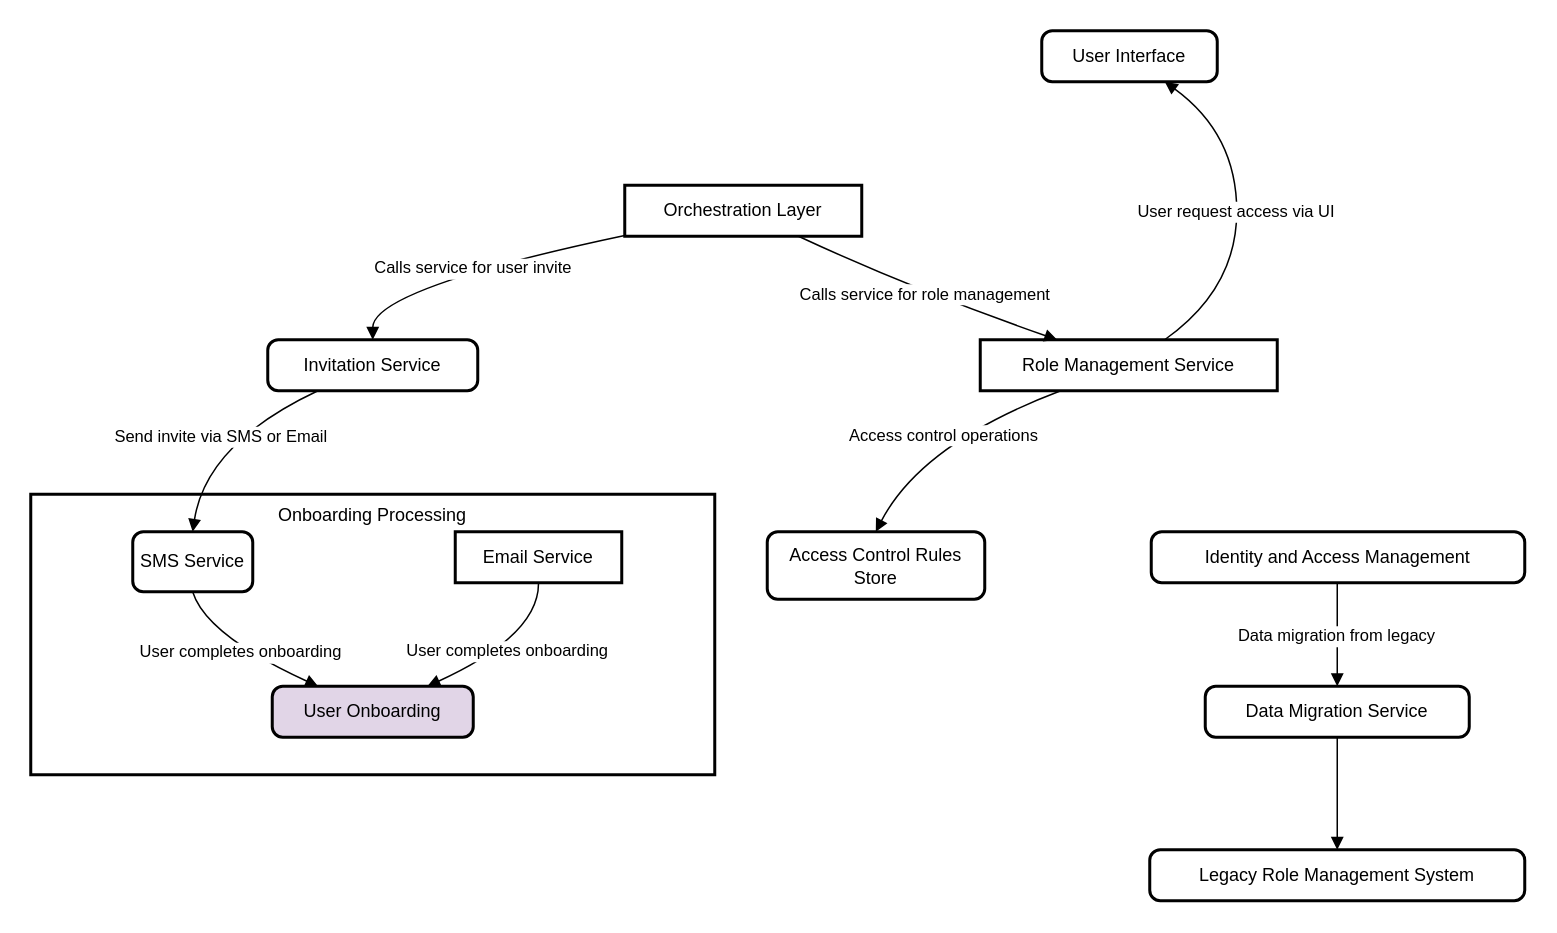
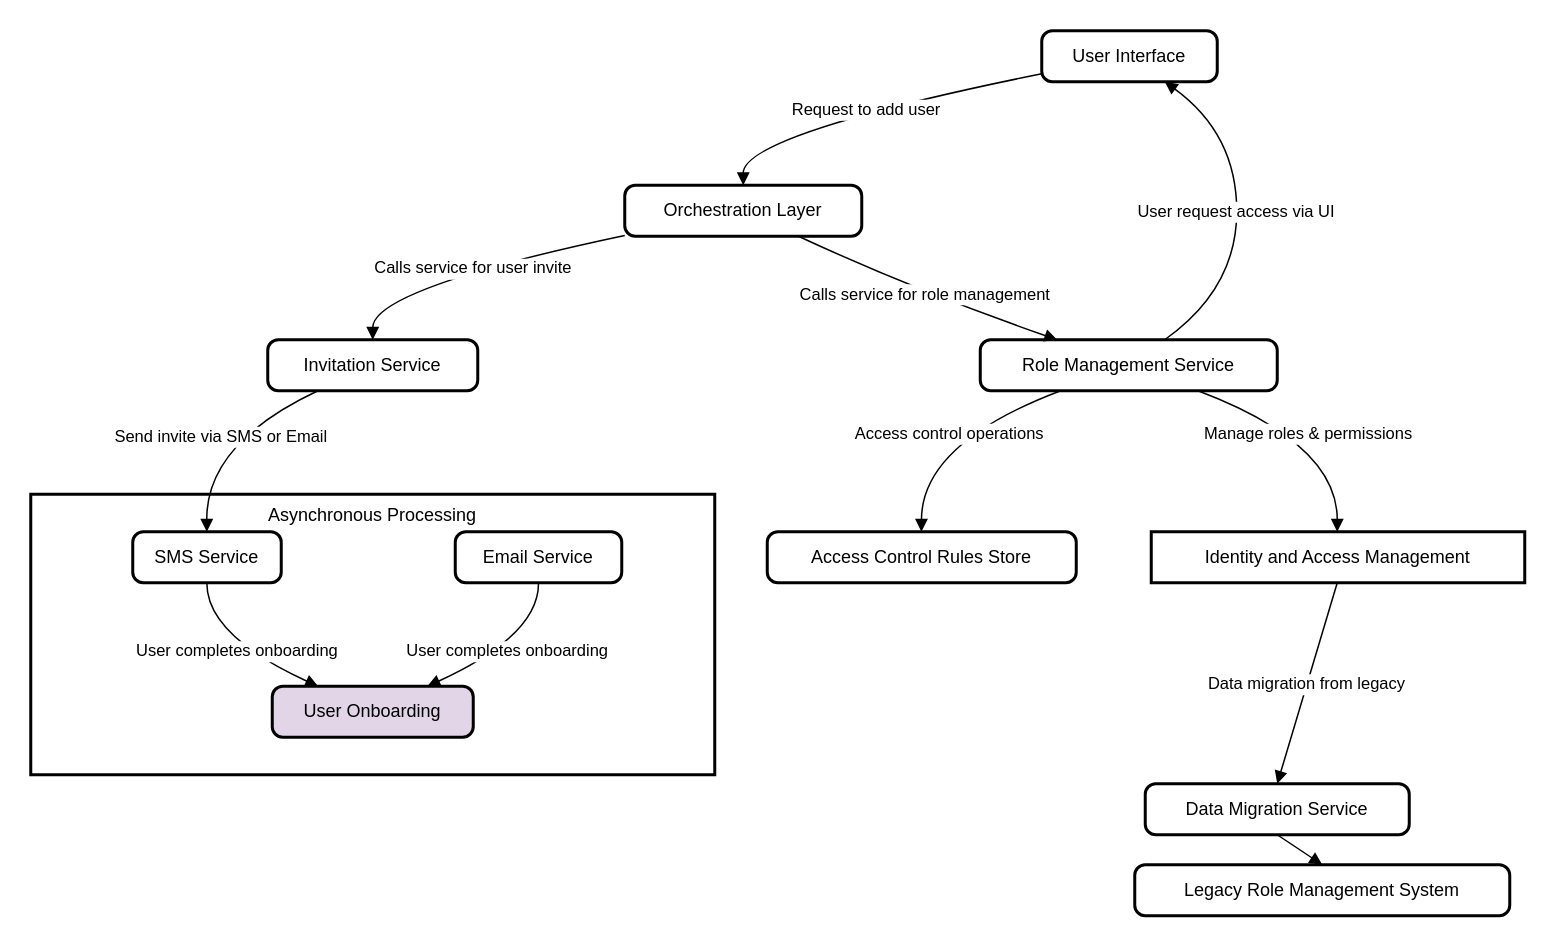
  <mxCell id="0" />
  <mxCell id="1" parent="0" />
- <mxCell id="2" value="Onboarding Processing" style="whiteSpace=wrap;strokeWidth=2;verticalAlign=top;" vertex="1" parent="1"><mxGeometry x="20" y="329" width="456" height="187" as="geometry" /></mxCell>
- <mxCell id="3" value="SMS Service" style="rounded=1;absoluteArcSize=1;arcSize=14;whiteSpace=wrap;strokeWidth=2;" vertex="1" parent="1"><mxGeometry x="88" y="354" width="80" height="40" as="geometry" /></mxCell>
- <mxCell id="4" value="Email Service" style="absoluteArcSize=1;arcSize=14;whiteSpace=wrap;strokeWidth=2;rounded=0;" vertex="1" parent="1"><mxGeometry x="303" y="354" width="111" height="34" as="geometry" /></mxCell>
+ <mxCell id="2" value="Asynchronous Processing" style="whiteSpace=wrap;strokeWidth=2;verticalAlign=top;" vertex="1" parent="1"><mxGeometry x="20" y="329" width="456" height="187" as="geometry" /></mxCell>
+ <mxCell id="3" value="SMS Service" style="rounded=1;absoluteArcSize=1;arcSize=14;whiteSpace=wrap;strokeWidth=2;" vertex="1" parent="1"><mxGeometry x="88" y="354" width="99" height="34" as="geometry" /></mxCell>
+ <mxCell id="4" value="Email Service" style="rounded=1;absoluteArcSize=1;arcSize=14;whiteSpace=wrap;strokeWidth=2;" vertex="1" parent="1"><mxGeometry x="303" y="354" width="111" height="34" as="geometry" /></mxCell>
  <mxCell id="5" value="User Onboarding" style="rounded=1;absoluteArcSize=1;arcSize=14;whiteSpace=wrap;strokeWidth=2;fillColor=#e1d5e7;" vertex="1" parent="1"><mxGeometry x="181" y="457" width="134" height="34" as="geometry" /></mxCell>
  <mxCell id="6" value="User Interface" style="rounded=1;absoluteArcSize=1;arcSize=14;whiteSpace=wrap;strokeWidth=2;" vertex="1" parent="1"><mxGeometry x="694" y="20" width="117" height="34" as="geometry" /></mxCell>
- <mxCell id="7" value="Orchestration Layer" style="absoluteArcSize=1;arcSize=14;whiteSpace=wrap;strokeWidth=2;rounded=0;" vertex="1" parent="1"><mxGeometry x="416" y="123" width="158" height="34" as="geometry" /></mxCell>
+ <mxCell id="7" value="Orchestration Layer" style="rounded=1;absoluteArcSize=1;arcSize=14;whiteSpace=wrap;strokeWidth=2;" vertex="1" parent="1"><mxGeometry x="416" y="123" width="158" height="34" as="geometry" /></mxCell>
  <mxCell id="8" value="Invitation Service" style="rounded=1;absoluteArcSize=1;arcSize=14;whiteSpace=wrap;strokeWidth=2;" vertex="1" parent="1"><mxGeometry x="178" y="226" width="140" height="34" as="geometry" /></mxCell>
- <mxCell id="9" value="Role Management Service" style="absoluteArcSize=1;arcSize=14;whiteSpace=wrap;strokeWidth=2;rounded=0;" vertex="1" parent="1"><mxGeometry x="653" y="226" width="198" height="34" as="geometry" /></mxCell>
- <mxCell id="10" value="Identity and Access Management" style="rounded=1;absoluteArcSize=1;arcSize=14;whiteSpace=wrap;strokeWidth=2;" vertex="1" parent="1"><mxGeometry x="767" y="354" width="249" height="34" as="geometry" /></mxCell>
- <mxCell id="11" value="Data Migration Service" style="rounded=1;absoluteArcSize=1;arcSize=14;whiteSpace=wrap;strokeWidth=2;" vertex="1" parent="1"><mxGeometry x="803" y="457" width="176" height="34" as="geometry" /></mxCell>
- <mxCell id="12" value="Legacy Role Management System" style="rounded=1;absoluteArcSize=1;arcSize=14;whiteSpace=wrap;strokeWidth=2;" vertex="1" parent="1"><mxGeometry x="766" y="566" width="250" height="34" as="geometry" /></mxCell>
- <mxCell id="13" value="Access Control Rules Store" style="rounded=1;absoluteArcSize=1;arcSize=14;whiteSpace=wrap;strokeWidth=2;" vertex="1" parent="1"><mxGeometry x="511" y="354" width="145" height="45" as="geometry" /></mxCell>
+ <mxCell id="9" value="Role Management Service" style="rounded=1;absoluteArcSize=1;arcSize=14;whiteSpace=wrap;strokeWidth=2;" vertex="1" parent="1"><mxGeometry x="653" y="226" width="198" height="34" as="geometry" /></mxCell>
+ <mxCell id="10" value="Identity and Access Management" style="absoluteArcSize=1;arcSize=14;whiteSpace=wrap;strokeWidth=2;rounded=0;" vertex="1" parent="1"><mxGeometry x="767" y="354" width="249" height="34" as="geometry" /></mxCell>
+ <mxCell id="11" value="Data Migration Service" style="rounded=1;absoluteArcSize=1;arcSize=14;whiteSpace=wrap;strokeWidth=2;" vertex="1" parent="1"><mxGeometry x="763" y="522" width="176" height="34" as="geometry" /></mxCell>
+ <mxCell id="12" value="Legacy Role Management System" style="rounded=1;absoluteArcSize=1;arcSize=14;whiteSpace=wrap;strokeWidth=2;" vertex="1" parent="1"><mxGeometry x="756" y="576" width="250" height="34" as="geometry" /></mxCell>
+ <mxCell id="13" value="Access Control Rules Store" style="rounded=1;absoluteArcSize=1;arcSize=14;whiteSpace=wrap;strokeWidth=2;" vertex="1" parent="1"><mxGeometry x="511" y="354" width="206" height="34" as="geometry" /></mxCell>
+ <mxCell id="14" value="Request to add user" style="curved=1;startArrow=none;endArrow=block;exitX=-0.003;exitY=0.845;entryX=0.5;entryY=0;rounded=0;" edge="1" parent="1" source="6" target="7"><mxGeometry relative="1" as="geometry"><Array as="points"><mxPoint x="495" y="89" /></Array></mxGeometry></mxCell>
  <mxCell id="15" value="Calls service for user invite" style="curved=1;startArrow=none;endArrow=block;exitX=-0.0;exitY=0.985;entryX=0.5;entryY=0;rounded=0;" edge="1" parent="1" source="7" target="8"><mxGeometry relative="1" as="geometry"><Array as="points"><mxPoint x="248" y="192" /></Array></mxGeometry></mxCell>
  <mxCell id="16" value="Calls service for role management" style="curved=1;startArrow=none;endArrow=block;exitX=0.733;exitY=1;entryX=0.259;entryY=0;rounded=0;" edge="1" parent="1" source="7" target="9"><mxGeometry relative="1" as="geometry"><Array as="points"><mxPoint x="607" y="192" /></Array></mxGeometry></mxCell>
  <mxCell id="17" value="Send invite via SMS or Email" style="curved=1;startArrow=none;endArrow=block;exitX=0.239;exitY=1;entryX=0.499;entryY=0;rounded=0;" edge="1" parent="1" source="8" target="3"><mxGeometry relative="1" as="geometry"><Array as="points"><mxPoint x="137" y="295" /></Array></mxGeometry></mxCell>
  <mxCell id="18" value="User completes onboarding" style="curved=1;startArrow=none;endArrow=block;exitX=0.499;exitY=1;entryX=0.228;entryY=0;rounded=0;" edge="1" parent="1" source="3" target="5"><mxGeometry relative="1" as="geometry"><Array as="points"><mxPoint x="137" y="423" /></Array></mxGeometry></mxCell>
  <mxCell id="19" value="User completes onboarding" style="curved=1;startArrow=none;endArrow=block;exitX=0.5;exitY=1;entryX=0.772;entryY=0;rounded=0;" edge="1" parent="1" source="4" target="5"><mxGeometry relative="1" as="geometry"><Array as="points"><mxPoint x="359" y="423" /></Array></mxGeometry></mxCell>
+ <mxCell id="20" value="Manage roles &amp; permissions" style="curved=1;startArrow=none;endArrow=block;exitX=0.733;exitY=1;entryX=0.498;entryY=0;rounded=0;" edge="1" parent="1" source="9" target="10"><mxGeometry relative="1" as="geometry"><Array as="points"><mxPoint x="891" y="295" /></Array></mxGeometry></mxCell>
  <mxCell id="21" value="Data migration from legacy" style="curved=1;startArrow=none;endArrow=block;exitX=0.498;exitY=1;entryX=0.5;entryY=0;rounded=0;" edge="1" parent="1" source="10" target="11"><mxGeometry relative="1" as="geometry"><Array as="points" /></mxGeometry></mxCell>
  <mxCell id="22" value="" style="curved=1;startArrow=none;endArrow=block;exitX=0.5;exitY=1;entryX=0.5;entryY=0;rounded=0;" edge="1" parent="1" source="11" target="12"><mxGeometry relative="1" as="geometry"><Array as="points" /></mxGeometry></mxCell>
  <mxCell id="23" value="Access control operations" style="curved=1;startArrow=none;endArrow=block;exitX=0.271;exitY=1;entryX=0.499;entryY=0;rounded=0;" edge="1" parent="1" source="9" target="13"><mxGeometry relative="1" as="geometry"><Array as="points"><mxPoint x="614" y="295" /></Array></mxGeometry></mxCell>
  <mxCell id="24" value="User request access via UI" style="curved=1;startArrow=none;endArrow=block;exitX=0.621;exitY=0;entryX=0.701;entryY=1;rounded=0;" edge="1" parent="1" source="9" target="6"><mxGeometry relative="1" as="geometry"><Array as="points"><mxPoint x="824" y="192" /><mxPoint x="824" y="89" /></Array></mxGeometry></mxCell>
